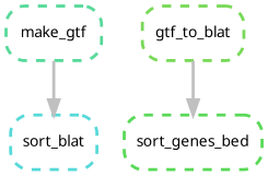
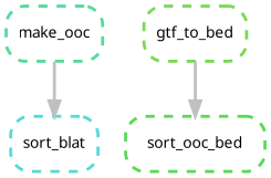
  digraph {
    bgcolor=white
    node [fontname=sans fontsize=10 penwidth=2 shape=box style="rounded,dashed"]
    edge [color=grey penwidth=2]
-   n1 [color="0.42 0.6 0.85" label=make_gtf]
+   n1 [color="0.42 0.6 0.85" label=make_ooc]
    n2 [color="0.50 0.6 0.85" label=sort_blat]
-   n3 [color="0.29 0.6 0.85" label=gtf_to_blat]
-   n4 [color="0.33 0.6 0.85" label=sort_genes_bed]
+   n3 [color="0.29 0.6 0.85" label=gtf_to_bed]
+   n4 [color="0.33 0.6 0.85" label=sort_ooc_bed]
    n1 -> n2
    n3 -> n4
  }
